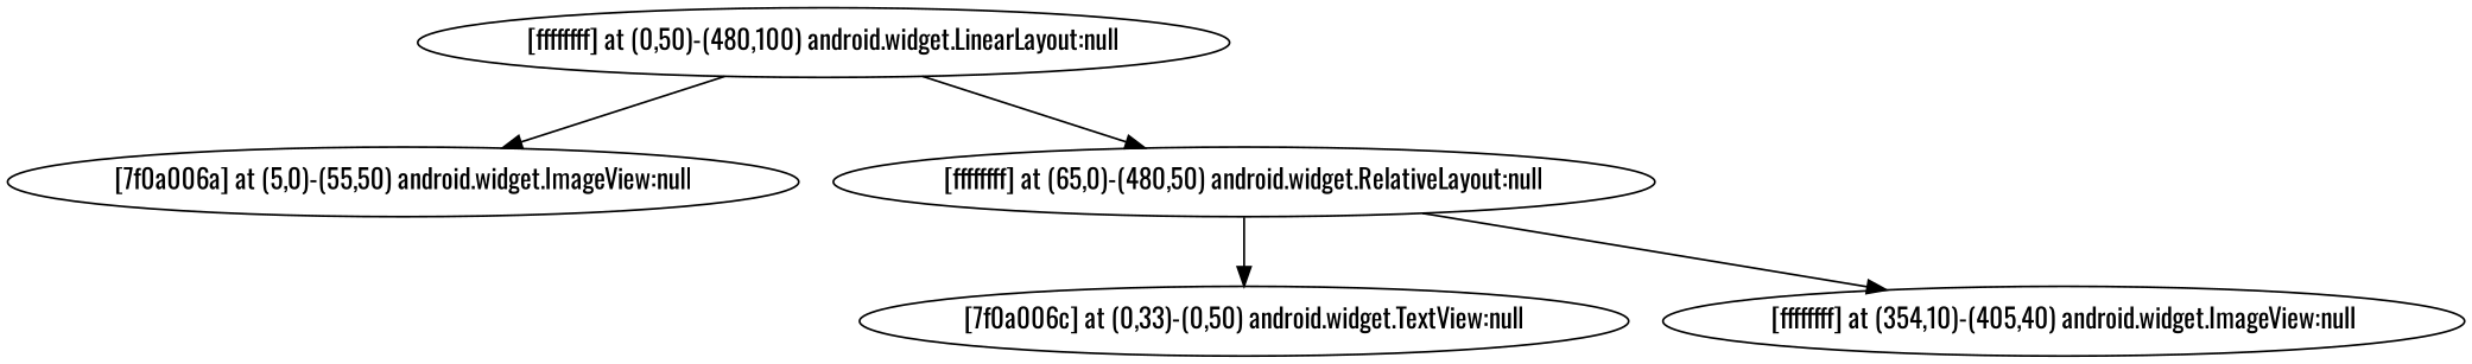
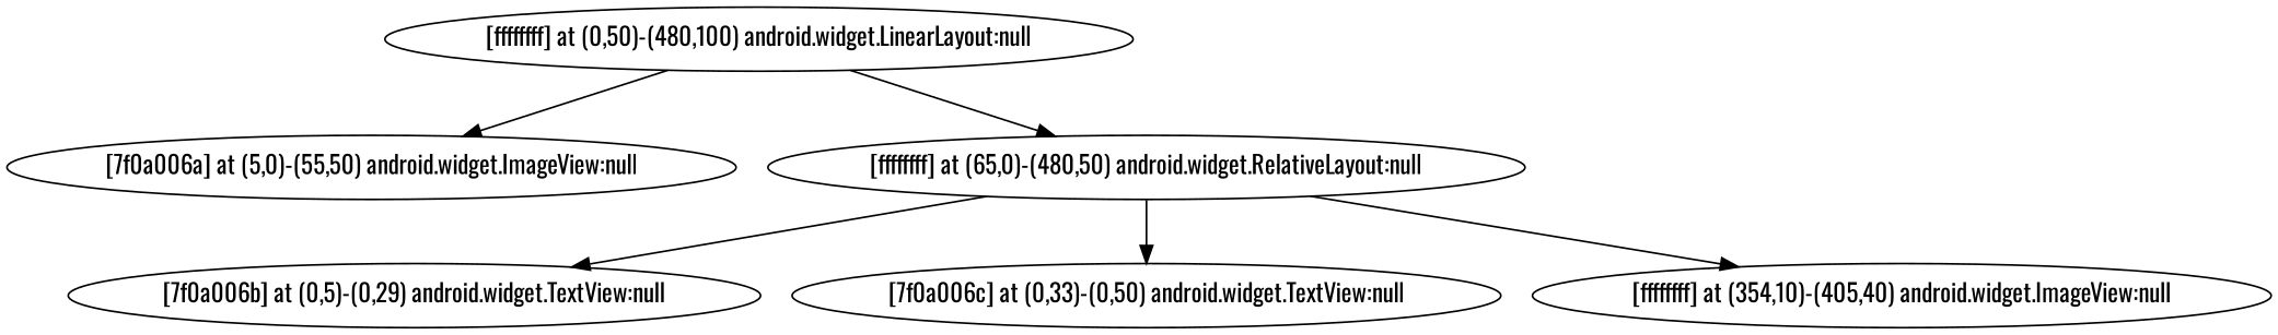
  strict digraph {
    fontname=Oswald
    node [fontname=Oswald]
    edge [fontname=Oswald]
    n1 [label="[ffffffff] at (0,50)-(480,100) android.widget.LinearLayout:null"]
    n2 [label="[7f0a006a] at (5,0)-(55,50) android.widget.ImageView:null"]
    n3 [label="[ffffffff] at (65,0)-(480,50) android.widget.RelativeLayout:null"]
+   n4 [label="[7f0a006b] at (0,5)-(0,29) android.widget.TextView:null"]
    n5 [label="[7f0a006c] at (0,33)-(0,50) android.widget.TextView:null"]
    n6 [label="[ffffffff] at (354,10)-(405,40) android.widget.ImageView:null"]
    n1 -> n2
    n1 -> n3
+   n3 -> n4
    n3 -> n5
    n3 -> n6
  }
